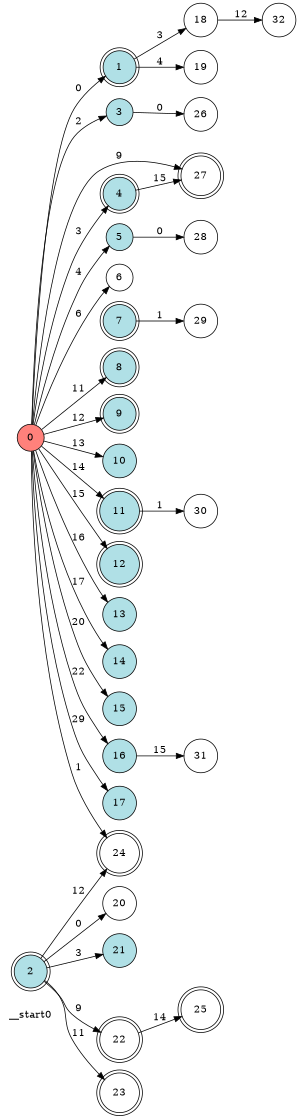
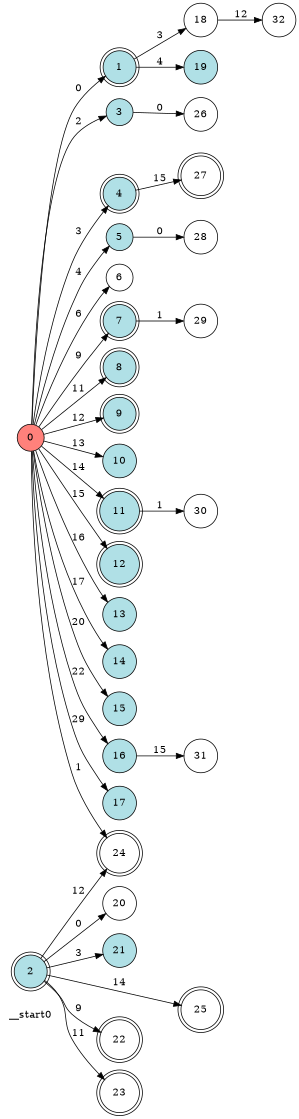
  digraph {
    rankdir=LR
    node [shape=circle color=black fillcolor=powderblue style=filled]
    __start0 [shape=none color="" fillcolor="" style=""]
    n2 [fillcolor="#ff817b" label=0]
    n3 [label=1 shape=doublecircle style="rounded,filled"]
    n4 [label=3]
    n5 [label=4 shape=doublecircle style="rounded,filled"]
    n6 [label=5]
    n7 [fillcolor=white label=6]
    n8 [label=7 shape=doublecircle style="rounded,filled"]
    n9 [label=8 shape=doublecircle style="rounded,filled"]
    n10 [label=9 shape=doublecircle style="rounded,filled"]
    n11 [label=10]
    n12 [label=11 shape=doublecircle style="rounded,filled"]
    n13 [label=12 shape=doublecircle style="rounded,filled"]
    n14 [label=13]
    n15 [label=14]
    n16 [label=15]
    n17 [label=16]
    n18 [label=17]
    n19 [fillcolor=white label=24 shape=doublecircle style="rounded,filled"]
    n20 [fillcolor=white label=18]
-   n21 [fillcolor=white label=19]
+   n21 [label=19]
    n22 [label=2 shape=doublecircle style="rounded,filled"]
    n23 [fillcolor=white label=20]
    n24 [label=21]
    n25 [fillcolor=white label=22 shape=doublecircle style="rounded,filled"]
    n26 [fillcolor=white label=23 shape=doublecircle style="rounded,filled"]
    n27 [fillcolor=white label=25 shape=doublecircle style="rounded,filled"]
    n28 [fillcolor=white label=26]
    n29 [fillcolor=white label=27 shape=doublecircle style="rounded,filled"]
    n30 [fillcolor=white label=28]
    n31 [fillcolor=white label=29]
    n32 [fillcolor=white label=30]
    n33 [fillcolor=white label=31]
    n34 [fillcolor=white label=32]
    n2 -> n3 [label=0]
    n2 -> n4 [label=2]
    n2 -> n5 [label=3]
    n2 -> n6 [label=4]
    n2 -> n7 [label=6]
-   n2 -> n29 [label=9]
+   n2 -> n8 [label=9]
    n2 -> n9 [label=11]
    n2 -> n10 [label=12]
    n2 -> n11 [label=13]
    n2 -> n12 [label=14]
    n2 -> n13 [label=15]
    n2 -> n14 [label=16]
    n2 -> n15 [label=17]
    n2 -> n16 [label=20]
    n2 -> n17 [label=22]
    n2 -> n18 [label=29]
    n2 -> n19 [label=1]
    n3 -> n20 [label=3]
    n3 -> n21 [label=4]
    n4 -> n28 [label=0]
    n5 -> n29 [label=15]
    n6 -> n30 [label=0]
    n8 -> n31 [label=1]
    n12 -> n32 [label=1]
    n17 -> n33 [label=15]
    n20 -> n34 [label=12]
    n22 -> n19 [label=12]
    n22 -> n23 [label=0]
    n22 -> n24 [label=3]
    n22 -> n25 [label=9]
    n22 -> n26 [label=11]
-   n25 -> n27 [label=14]
+   n22 -> n27 [label=14]
  }
